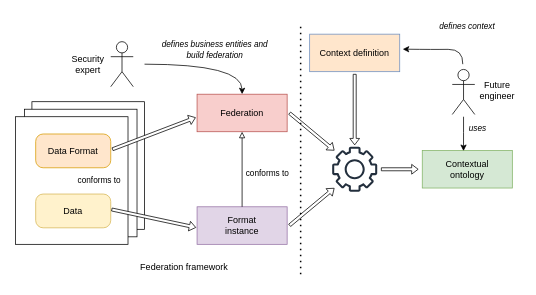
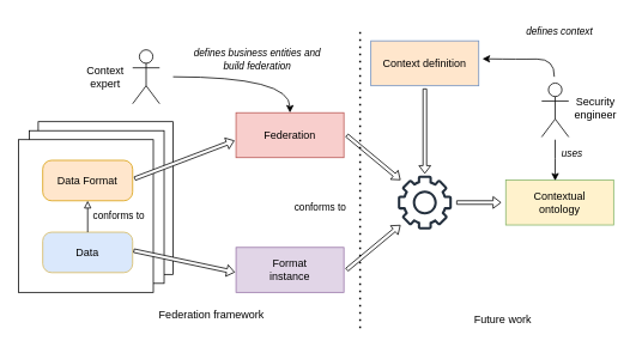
  <mxCell id="0" />
  <mxCell id="1" parent="0" />
  <mxCell id="2" value="&lt;br style=&quot;font-size: 11px;&quot;&gt;" style="shape=umlActor;verticalLabelPosition=bottom;verticalAlign=top;html=1;outlineConnect=0;fontSize=11;" vertex="1" parent="1"><mxGeometry x="147" y="55" width="30" height="60" as="geometry" /></mxCell>
  <mxCell id="3" value="" style="rounded=0;whiteSpace=wrap;html=1;" vertex="1" parent="1"><mxGeometry x="42" y="135" width="150" height="170" as="geometry" /></mxCell>
  <mxCell id="4" value="" style="rounded=0;whiteSpace=wrap;html=1;" vertex="1" parent="1"><mxGeometry x="32" y="145" width="150" height="170" as="geometry" /></mxCell>
  <mxCell id="5" value="" style="rounded=0;whiteSpace=wrap;html=1;" vertex="1" parent="1"><mxGeometry x="20" y="155" width="150" height="170" as="geometry" /></mxCell>
  <mxCell id="6" value="Data Format" style="rounded=1;whiteSpace=wrap;html=1;arcSize=22;fontSize=12;fillColor=#ffe6cc;strokeColor=#d79b00;" vertex="1" parent="1"><mxGeometry x="47" y="178" width="100" height="45" as="geometry" /></mxCell>
- <mxCell id="7" value="Data" style="rounded=1;whiteSpace=wrap;html=1;arcSize=22;fontSize=12;fillColor=#fff2cc;strokeColor=#d6b656;" vertex="1" parent="1"><mxGeometry x="47" y="258" width="100" height="45" as="geometry" /></mxCell>
+ <mxCell id="7" value="Data" style="rounded=1;whiteSpace=wrap;html=1;arcSize=22;fontSize=12;fillColor=#dae8fc;strokeColor=#d6b656;" vertex="1" parent="1"><mxGeometry x="47" y="258" width="100" height="45" as="geometry" /></mxCell>
+ <mxCell id="8" value="" style="endArrow=block;html=1;rounded=0;exitX=0.5;exitY=0;exitDx=0;exitDy=0;entryX=0.5;entryY=1;entryDx=0;entryDy=0;endFill=0;" edge="1" parent="1" source="7" target="6"><mxGeometry width="50" height="50" relative="1" as="geometry"><mxPoint x="272" y="205" as="sourcePoint" /><mxPoint x="322" y="155" as="targetPoint" /></mxGeometry></mxCell>
  <mxCell id="9" value="conforms to" style="text;html=1;strokeColor=none;fillColor=none;align=center;verticalAlign=middle;whiteSpace=wrap;rounded=0;fontSize=11;" vertex="1" parent="1"><mxGeometry x="102" y="225" width="60" height="30" as="geometry" /></mxCell>
  <mxCell id="10" style="edgeStyle=orthogonalEdgeStyle;rounded=0;orthogonalLoop=1;jettySize=auto;html=1;exitX=0.5;exitY=0;exitDx=0;exitDy=0;curved=1;startArrow=classic;startFill=1;endArrow=none;endFill=0;" edge="1" parent="1" source="11"><mxGeometry relative="1" as="geometry"><mxPoint x="192" y="85" as="targetPoint" /><Array as="points"><mxPoint x="322" y="85" /></Array></mxGeometry></mxCell>
  <mxCell id="11" value="Federation" style="rounded=0;whiteSpace=wrap;html=1;fillColor=#f8cecc;strokeColor=#b85450;" vertex="1" parent="1"><mxGeometry x="262" y="125" width="120" height="50" as="geometry" /></mxCell>
- <mxCell id="12" value="Security expert" style="text;html=1;strokeColor=none;fillColor=none;align=center;verticalAlign=middle;whiteSpace=wrap;rounded=0;fontSize=12;" vertex="1" parent="1"><mxGeometry x="87" y="70" width="60" height="30" as="geometry" /></mxCell>
+ <mxCell id="12" value="Context expert" style="text;html=1;strokeColor=none;fillColor=none;align=center;verticalAlign=middle;whiteSpace=wrap;rounded=0;fontSize=12;" vertex="1" parent="1"><mxGeometry x="87" y="70" width="60" height="30" as="geometry" /></mxCell>
  <mxCell id="13" value="Format&lt;br&gt;instance" style="rounded=0;whiteSpace=wrap;html=1;fillColor=#e1d5e7;strokeColor=#9673a6;" vertex="1" parent="1"><mxGeometry x="262" y="275" width="120" height="50" as="geometry" /></mxCell>
- <mxCell id="14" value="" style="endArrow=block;html=1;rounded=0;exitX=0.5;exitY=0;exitDx=0;exitDy=0;entryX=0.5;entryY=1;entryDx=0;entryDy=0;endFill=0;" edge="1" parent="1" source="13" target="11"><mxGeometry width="50" height="50" relative="1" as="geometry"><mxPoint x="317" y="245" as="sourcePoint" /><mxPoint x="317" y="215" as="targetPoint" /></mxGeometry></mxCell>
  <mxCell id="15" value="conforms to" style="text;html=1;strokeColor=none;fillColor=none;align=center;verticalAlign=middle;whiteSpace=wrap;rounded=0;fontSize=11;" vertex="1" parent="1"><mxGeometry x="326" y="215" width="60" height="30" as="geometry" /></mxCell>
  <mxCell id="16" value="" style="sketch=0;outlineConnect=0;fontColor=#232F3E;gradientColor=none;fillColor=#232F3D;strokeColor=none;dashed=0;verticalLabelPosition=bottom;verticalAlign=top;align=center;html=1;fontSize=12;fontStyle=0;aspect=fixed;pointerEvents=1;shape=mxgraph.aws4.gear;" vertex="1" parent="1"><mxGeometry x="442" y="195" width="60" height="60" as="geometry" /></mxCell>
- <mxCell id="17" value="Contextual &lt;br&gt;ontology" style="rounded=0;whiteSpace=wrap;html=1;fillColor=#d5e8d4;strokeColor=#82b366;" vertex="1" parent="1"><mxGeometry x="562" y="200" width="120" height="50" as="geometry" /></mxCell>
+ <mxCell id="17" value="Contextual &lt;br&gt;ontology" style="rounded=0;whiteSpace=wrap;html=1;fillColor=#fff2cc;strokeColor=#82b366;" vertex="1" parent="1"><mxGeometry x="562" y="200" width="120" height="50" as="geometry" /></mxCell>
  <mxCell id="18" value="Context definition" style="rounded=0;whiteSpace=wrap;html=1;fillColor=#ffe6cc;strokeColor=#6c8ebf;" vertex="1" parent="1"><mxGeometry x="412" y="45" width="120" height="50" as="geometry" /></mxCell>
  <mxCell id="19" value="&lt;br style=&quot;font-size: 11px;&quot;&gt;" style="shape=umlActor;verticalLabelPosition=bottom;verticalAlign=top;html=1;outlineConnect=0;fontSize=11;" vertex="1" parent="1"><mxGeometry x="602" y="92" width="30" height="60" as="geometry" /></mxCell>
- <mxCell id="20" value="Future engineer" style="text;html=1;strokeColor=none;fillColor=none;align=center;verticalAlign=middle;whiteSpace=wrap;rounded=0;fontSize=12;" vertex="1" parent="1"><mxGeometry x="632" y="105" width="60" height="30" as="geometry" /></mxCell>
+ <mxCell id="20" value="Security engineer" style="text;html=1;strokeColor=none;fillColor=none;align=center;verticalAlign=middle;whiteSpace=wrap;rounded=0;fontSize=12;" vertex="1" parent="1"><mxGeometry x="632" y="105" width="60" height="30" as="geometry" /></mxCell>
  <mxCell id="21" value="&lt;font style=&quot;font-size: 11px;&quot;&gt;defines business entities and build federation&lt;/font&gt;" style="text;html=1;strokeColor=none;fillColor=none;align=center;verticalAlign=middle;whiteSpace=wrap;rounded=0;fontSize=12;fontStyle=2" vertex="1" parent="1"><mxGeometry x="211" y="50" width="150" height="30" as="geometry" /></mxCell>
  <mxCell id="22" value="" style="shape=flexArrow;endArrow=classic;html=1;rounded=0;endWidth=8;endSize=2.527;width=4;fillColor=default;" edge="1" parent="1"><mxGeometry width="50" height="50" relative="1" as="geometry"><mxPoint x="507" y="225" as="sourcePoint" /><mxPoint x="557" y="225" as="targetPoint" /></mxGeometry></mxCell>
  <mxCell id="23" value="" style="shape=flexArrow;endArrow=classic;html=1;rounded=0;endWidth=8;endSize=2.527;width=4;entryX=-0.031;entryY=0.66;entryDx=0;entryDy=0;entryPerimeter=0;fillColor=default;exitX=1;exitY=0.5;exitDx=0;exitDy=0;" edge="1" parent="1"><mxGeometry width="50" height="50" relative="1" as="geometry"><mxPoint x="149" y="198.5" as="sourcePoint" /><mxPoint x="260.28" y="156" as="targetPoint" /></mxGeometry></mxCell>
  <mxCell id="24" value="" style="shape=flexArrow;endArrow=classic;html=1;rounded=0;endWidth=8;endSize=2.527;width=4;entryX=-0.019;entryY=0.593;entryDx=0;entryDy=0;entryPerimeter=0;fillColor=default;exitX=1;exitY=0.5;exitDx=0;exitDy=0;" edge="1" parent="1"><mxGeometry width="50" height="50" relative="1" as="geometry"><mxPoint x="148" y="278.5" as="sourcePoint" /><mxPoint x="260.72" y="302.65" as="targetPoint" /></mxGeometry></mxCell>
  <mxCell id="25" value="" style="shape=flexArrow;endArrow=classic;html=1;rounded=0;endWidth=8;endSize=2.527;width=4;fillColor=default;exitX=1;exitY=0.5;exitDx=0;exitDy=0;" edge="1" parent="1"><mxGeometry width="50" height="50" relative="1" as="geometry"><mxPoint x="385" y="150" as="sourcePoint" /><mxPoint x="445" y="200" as="targetPoint" /></mxGeometry></mxCell>
  <mxCell id="26" value="" style="shape=flexArrow;endArrow=classic;html=1;rounded=0;endWidth=8;endSize=2.527;width=4;fillColor=default;exitX=1;exitY=0.5;exitDx=0;exitDy=0;" edge="1" parent="1"><mxGeometry width="50" height="50" relative="1" as="geometry"><mxPoint x="385" y="300" as="sourcePoint" /><mxPoint x="445" y="250" as="targetPoint" /></mxGeometry></mxCell>
  <mxCell id="27" value="" style="shape=flexArrow;endArrow=classic;html=1;rounded=0;endWidth=8;endSize=2.527;width=4;fillColor=default;exitX=1;exitY=0.5;exitDx=0;exitDy=0;" edge="1" parent="1"><mxGeometry width="50" height="50" relative="1" as="geometry"><mxPoint x="472" y="98" as="sourcePoint" /><mxPoint x="472" y="193.001" as="targetPoint" /></mxGeometry></mxCell>
  <mxCell id="28" style="edgeStyle=orthogonalEdgeStyle;rounded=0;orthogonalLoop=1;jettySize=auto;html=1;exitX=1;exitY=0.5;exitDx=0;exitDy=0;curved=1;startArrow=classic;startFill=1;endArrow=none;endFill=0;" edge="1" parent="1"><mxGeometry relative="1" as="geometry"><mxPoint x="536" y="65" as="sourcePoint" /><mxPoint x="616" y="85" as="targetPoint" /></mxGeometry></mxCell>
  <mxCell id="29" value="&lt;font style=&quot;font-size: 11px;&quot;&gt;defines context&lt;/font&gt;" style="text;html=1;strokeColor=none;fillColor=none;align=center;verticalAlign=middle;whiteSpace=wrap;rounded=0;fontSize=12;fontStyle=2" vertex="1" parent="1"><mxGeometry x="572" y="20" width="100" height="30" as="geometry" /></mxCell>
  <mxCell id="30" style="edgeStyle=orthogonalEdgeStyle;rounded=0;orthogonalLoop=1;jettySize=auto;html=1;exitX=0.458;exitY=0.013;exitDx=0;exitDy=0;curved=1;startArrow=classic;startFill=1;endArrow=none;endFill=0;exitPerimeter=0;" edge="1" parent="1" source="17"><mxGeometry relative="1" as="geometry"><mxPoint x="542" y="75" as="sourcePoint" /><mxPoint x="617" y="155" as="targetPoint" /></mxGeometry></mxCell>
  <mxCell id="31" value="uses" style="text;html=1;strokeColor=none;fillColor=none;align=center;verticalAlign=middle;whiteSpace=wrap;rounded=0;fontSize=11;fontStyle=2" vertex="1" parent="1"><mxGeometry x="616" y="155" width="40" height="30" as="geometry" /></mxCell>
  <mxCell id="32" value="" style="endArrow=none;dashed=1;html=1;dashPattern=1 3;strokeWidth=2;rounded=0;" edge="1" parent="1"><mxGeometry width="50" height="50" relative="1" as="geometry"><mxPoint x="400" y="365" as="sourcePoint" /><mxPoint x="400" y="35" as="targetPoint" /></mxGeometry></mxCell>
- <mxCell id="33" value="Federation framework" style="text;html=1;strokeColor=none;fillColor=none;align=center;verticalAlign=middle;whiteSpace=wrap;rounded=0;fontSize=12;" vertex="1" parent="1"><mxGeometry x="170" y="341" width="150" height="30" as="geometry" /></mxCell>
+ <mxCell id="33" value="Federation framework" style="text;html=1;strokeColor=none;fillColor=none;align=center;verticalAlign=middle;whiteSpace=wrap;rounded=0;fontSize=12;" vertex="1" parent="1"><mxGeometry x="160" y="336" width="150" height="30" as="geometry" /></mxCell>
+ <mxCell id="34" value="Future work" style="text;html=1;strokeColor=none;fillColor=none;align=center;verticalAlign=middle;whiteSpace=wrap;rounded=0;fontSize=12;" vertex="1" parent="1"><mxGeometry x="484" y="341" width="150" height="30" as="geometry" /></mxCell>
